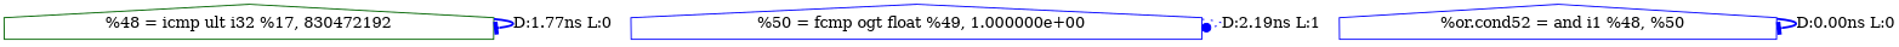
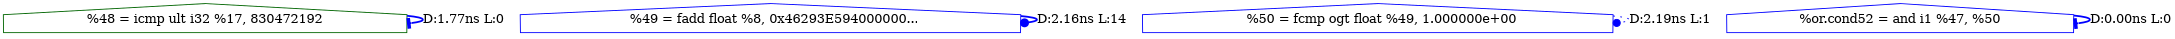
  digraph {
    node [color=blue shape=house]
    edge [arrowhead=tee color=blue style=bold]
    n1 [color=darkgreen label="%48 = icmp ult i32 %17, 830472192"]
+   n2 [label="  %49 = fadd float %8, 0x46293E594000000..."]
    n3 [label="  %50 = fcmp ogt float %49, 1.000000e+00"]
-   n4 [label="  %or.cond52 = and i1 %48, %50"]
+   n4 [label="%or.cond52 = and i1 %47, %50"]
    n1 -> n1 [label="D:1.77ns L:0"]
+   n2 -> n2 [arrowhead=dot label="D:2.16ns L:14"]
    n3 -> n3 [arrowhead=dot label="D:2.19ns L:1" style=dotted]
    n4 -> n4 [label="D:0.00ns L:0"]
  }
